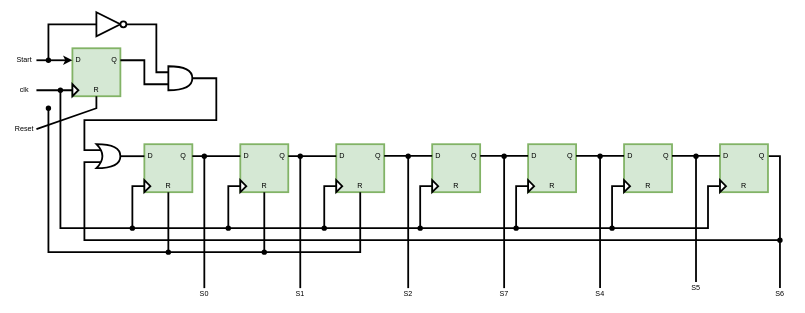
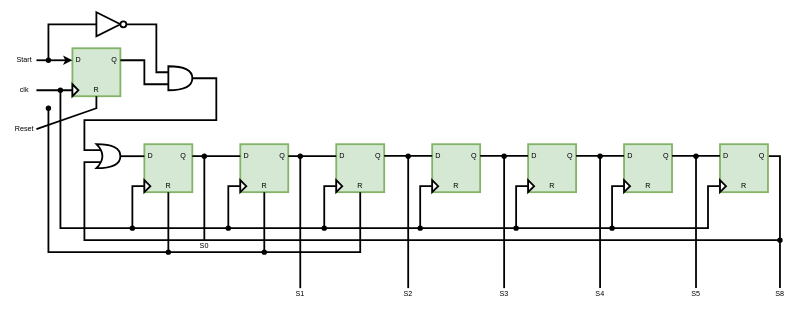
  <mxCell id="0" />
  <mxCell id="1" parent="0" />
  <mxCell id="2" value="" style="rounded=0;whiteSpace=wrap;html=1;fillColor=#d5e8d4;strokeColor=#82b366;strokeWidth=3;" parent="1" vertex="1"><mxGeometry x="240" y="240" width="80" height="80" as="geometry" /></mxCell>
  <mxCell id="3" value="" style="rounded=0;whiteSpace=wrap;html=1;fillColor=#d5e8d4;strokeColor=#82b366;strokeWidth=3;" parent="1" vertex="1"><mxGeometry x="400" y="240" width="80" height="80" as="geometry" /></mxCell>
  <mxCell id="4" value="D" style="text;html=1;strokeColor=none;fillColor=none;align=center;verticalAlign=middle;whiteSpace=wrap;rounded=0;strokeWidth=3;" parent="1" vertex="1"><mxGeometry x="230" y="250" width="40" height="20" as="geometry" /></mxCell>
  <mxCell id="5" value="D" style="text;html=1;strokeColor=none;fillColor=none;align=center;verticalAlign=middle;whiteSpace=wrap;rounded=0;strokeWidth=3;" parent="1" vertex="1"><mxGeometry x="390" y="250" width="40" height="20" as="geometry" /></mxCell>
  <mxCell id="6" value="" style="triangle;whiteSpace=wrap;html=1;strokeWidth=3;" parent="1" vertex="1"><mxGeometry x="240" y="300" width="10" height="20" as="geometry" /></mxCell>
  <mxCell id="7" value="" style="triangle;whiteSpace=wrap;html=1;strokeWidth=3;" parent="1" vertex="1"><mxGeometry x="400" y="300" width="10" height="20" as="geometry" /></mxCell>
  <mxCell id="8" value="Q" style="text;html=1;strokeColor=none;fillColor=none;align=center;verticalAlign=middle;whiteSpace=wrap;rounded=0;strokeWidth=3;" parent="1" vertex="1"><mxGeometry x="285" y="250" width="40" height="20" as="geometry" /></mxCell>
  <mxCell id="9" value="Q" style="text;html=1;strokeColor=none;fillColor=none;align=center;verticalAlign=middle;whiteSpace=wrap;rounded=0;strokeWidth=3;" parent="1" vertex="1"><mxGeometry x="450" y="250" width="40" height="20" as="geometry" /></mxCell>
  <mxCell id="10" value="Start" style="text;html=1;strokeColor=none;fillColor=none;align=center;verticalAlign=middle;whiteSpace=wrap;rounded=0;strokeWidth=3;" parent="1" vertex="1"><mxGeometry x="20" y="90" width="40" height="20" as="geometry" /></mxCell>
  <mxCell id="11" value="R" style="text;html=1;strokeColor=none;fillColor=none;align=center;verticalAlign=middle;whiteSpace=wrap;rounded=0;strokeWidth=3;" parent="1" vertex="1"><mxGeometry x="260" y="300" width="40" height="20" as="geometry" /></mxCell>
  <mxCell id="12" value="R" style="text;html=1;strokeColor=none;fillColor=none;align=center;verticalAlign=middle;whiteSpace=wrap;rounded=0;strokeWidth=3;" parent="1" vertex="1"><mxGeometry x="420" y="300" width="40" height="20" as="geometry" /></mxCell>
  <mxCell id="13" value="Reset" style="text;html=1;strokeColor=none;fillColor=none;align=center;verticalAlign=middle;whiteSpace=wrap;rounded=0;strokeWidth=3;" parent="1" vertex="1"><mxGeometry x="20" y="205" width="40" height="20" as="geometry" /></mxCell>
  <mxCell id="14" value="" style="endArrow=none;html=1;entryX=0.5;entryY=1;entryDx=0;entryDy=0;rounded=0;startArrow=oval;startFill=1;strokeWidth=3;" parent="1" target="11" edge="1"><mxGeometry width="50" height="50" relative="1" as="geometry"><mxPoint x="80" y="180" as="sourcePoint" /><mxPoint x="330" y="370" as="targetPoint" /><Array as="points"><mxPoint x="80" y="420" /><mxPoint x="280" y="420" /></Array></mxGeometry></mxCell>
  <mxCell id="15" value="" style="endArrow=none;html=1;entryX=0.5;entryY=1;entryDx=0;entryDy=0;rounded=0;startArrow=oval;startFill=1;strokeWidth=3;" parent="1" target="12" edge="1"><mxGeometry width="50" height="50" relative="1" as="geometry"><mxPoint x="280" y="420" as="sourcePoint" /><mxPoint x="330" y="370" as="targetPoint" /><Array as="points"><mxPoint x="440" y="420" /></Array></mxGeometry></mxCell>
  <mxCell id="16" value="clk" style="text;html=1;strokeColor=none;fillColor=none;align=center;verticalAlign=middle;whiteSpace=wrap;rounded=0;strokeWidth=3;" parent="1" vertex="1"><mxGeometry x="20" y="140" width="40" height="20" as="geometry" /></mxCell>
  <mxCell id="17" value="" style="endArrow=none;html=1;entryX=0;entryY=0.5;entryDx=0;entryDy=0;rounded=0;startArrow=oval;startFill=1;strokeWidth=3;" parent="1" target="6" edge="1"><mxGeometry width="50" height="50" relative="1" as="geometry"><mxPoint x="100" y="150" as="sourcePoint" /><mxPoint x="330" y="370" as="targetPoint" /><Array as="points"><mxPoint x="100" y="380" /><mxPoint x="220" y="380" /><mxPoint x="220" y="310" /></Array></mxGeometry></mxCell>
  <mxCell id="18" value="" style="endArrow=none;html=1;entryX=0;entryY=0.5;entryDx=0;entryDy=0;rounded=0;startArrow=oval;startFill=1;strokeWidth=3;" parent="1" target="7" edge="1"><mxGeometry width="50" height="50" relative="1" as="geometry"><mxPoint x="220" y="380" as="sourcePoint" /><mxPoint x="330" y="370" as="targetPoint" /><Array as="points"><mxPoint x="380" y="380" /><mxPoint x="380" y="310" /></Array></mxGeometry></mxCell>
  <mxCell id="19" value="" style="endArrow=none;html=1;strokeColor=#000000;exitX=1;exitY=0.5;exitDx=0;exitDy=0;exitPerimeter=0;strokeWidth=3;" parent="1" edge="1"><mxGeometry width="50" height="50" relative="1" as="geometry"><mxPoint x="200" y="260" as="sourcePoint" /><mxPoint x="240" y="260" as="targetPoint" /></mxGeometry></mxCell>
  <mxCell id="20" value="" style="triangle;whiteSpace=wrap;html=1;strokeWidth=3;" parent="1" vertex="1"><mxGeometry x="160" y="20" width="40" height="40" as="geometry" /></mxCell>
  <mxCell id="21" value="" style="ellipse;whiteSpace=wrap;html=1;aspect=fixed;strokeWidth=3;" parent="1" vertex="1"><mxGeometry x="200" y="35" width="10" height="10" as="geometry" /></mxCell>
  <mxCell id="22" value="" style="shape=or;whiteSpace=wrap;html=1;strokeWidth=3;" parent="1" vertex="1"><mxGeometry x="280" y="110" width="40" height="40" as="geometry" /></mxCell>
  <mxCell id="23" value="" style="endArrow=oval;html=1;strokeColor=#000000;startArrow=none;startFill=0;endFill=1;exitX=0.5;exitY=0;exitDx=0;exitDy=0;strokeWidth=3;" parent="1" source="25" edge="1"><mxGeometry width="50" height="50" relative="1" as="geometry"><mxPoint x="360" y="480" as="sourcePoint" /><mxPoint x="340" y="260" as="targetPoint" /></mxGeometry></mxCell>
  <mxCell id="24" value="" style="endArrow=none;html=1;strokeColor=#000000;startArrow=oval;startFill=1;entryX=0.5;entryY=0;entryDx=0;entryDy=0;strokeWidth=3;" parent="1" target="26" edge="1"><mxGeometry width="50" height="50" relative="1" as="geometry"><mxPoint x="500" y="260" as="sourcePoint" /><mxPoint x="500" y="440" as="targetPoint" /></mxGeometry></mxCell>
- <mxCell id="25" value="S0" style="text;html=1;strokeColor=none;fillColor=none;align=center;verticalAlign=middle;whiteSpace=wrap;rounded=0;strokeWidth=3;" parent="1" vertex="1"><mxGeometry x="320" y="480" width="40" height="20" as="geometry" /></mxCell>
+ <mxCell id="25" value="S0" style="text;html=1;strokeColor=none;fillColor=none;align=center;verticalAlign=middle;whiteSpace=wrap;rounded=0;strokeWidth=3;" parent="1" vertex="1"><mxGeometry x="320" y="400" width="40" height="20" as="geometry" /></mxCell>
  <mxCell id="26" value="S1" style="text;html=1;strokeColor=none;fillColor=none;align=center;verticalAlign=middle;whiteSpace=wrap;rounded=0;strokeWidth=3;" parent="1" vertex="1"><mxGeometry x="480" y="480" width="40" height="20" as="geometry" /></mxCell>
  <mxCell id="27" value="" style="rounded=0;whiteSpace=wrap;html=1;fillColor=#d5e8d4;strokeColor=#82b366;strokeWidth=3;" parent="1" vertex="1"><mxGeometry x="560" y="240" width="80" height="80" as="geometry" /></mxCell>
  <mxCell id="28" value="" style="triangle;whiteSpace=wrap;html=1;strokeWidth=3;" parent="1" vertex="1"><mxGeometry x="560" y="300" width="10" height="20" as="geometry" /></mxCell>
  <mxCell id="29" value="Q" style="text;html=1;strokeColor=none;fillColor=none;align=center;verticalAlign=middle;whiteSpace=wrap;rounded=0;strokeWidth=3;" parent="1" vertex="1"><mxGeometry x="610" y="250" width="40" height="20" as="geometry" /></mxCell>
  <mxCell id="30" value="R" style="text;html=1;strokeColor=none;fillColor=none;align=center;verticalAlign=middle;whiteSpace=wrap;rounded=0;strokeWidth=3;" parent="1" vertex="1"><mxGeometry x="580" y="300" width="40" height="20" as="geometry" /></mxCell>
  <mxCell id="31" value="" style="endArrow=none;html=1;exitX=1;exitY=0.25;exitDx=0;exitDy=0;strokeWidth=3;" parent="1" source="3" edge="1"><mxGeometry width="50" height="50" relative="1" as="geometry"><mxPoint x="530" y="250" as="sourcePoint" /><mxPoint x="560" y="260" as="targetPoint" /></mxGeometry></mxCell>
  <mxCell id="32" value="D" style="text;html=1;strokeColor=none;fillColor=none;align=center;verticalAlign=middle;whiteSpace=wrap;rounded=0;strokeWidth=3;" parent="1" vertex="1"><mxGeometry x="550" y="250" width="40" height="20" as="geometry" /></mxCell>
  <mxCell id="33" value="" style="endArrow=none;html=1;rounded=0;startArrow=oval;startFill=1;entryX=0;entryY=0.5;entryDx=0;entryDy=0;strokeWidth=3;" parent="1" target="52" edge="1"><mxGeometry width="50" height="50" relative="1" as="geometry"><mxPoint x="380" y="380" as="sourcePoint" /><mxPoint x="560" y="310" as="targetPoint" /><Array as="points"><mxPoint x="1180" y="380" /><mxPoint x="1180" y="310" /></Array></mxGeometry></mxCell>
  <mxCell id="34" value="" style="endArrow=none;html=1;entryX=0.5;entryY=1;entryDx=0;entryDy=0;rounded=0;startArrow=oval;startFill=1;strokeWidth=3;" parent="1" target="30" edge="1"><mxGeometry width="50" height="50" relative="1" as="geometry"><mxPoint x="440" y="420" as="sourcePoint" /><mxPoint x="250" y="370" as="targetPoint" /><Array as="points"><mxPoint x="600" y="420" /></Array></mxGeometry></mxCell>
  <mxCell id="35" value="" style="endArrow=none;html=1;entryX=0.175;entryY=0.75;entryDx=0;entryDy=0;entryPerimeter=0;rounded=0;exitX=1;exitY=0.25;exitDx=0;exitDy=0;strokeWidth=3;" parent="1" source="51" edge="1"><mxGeometry width="50" height="50" relative="1" as="geometry"><mxPoint x="1390" y="260" as="sourcePoint" /><mxPoint x="167" y="270" as="targetPoint" /><Array as="points"><mxPoint x="1300" y="260" /><mxPoint x="1300" y="400" /><mxPoint x="140" y="400" /><mxPoint x="140" y="270" /></Array></mxGeometry></mxCell>
  <mxCell id="36" value="" style="rounded=0;whiteSpace=wrap;html=1;fillColor=#d5e8d4;strokeColor=#82b366;strokeWidth=3;" parent="1" vertex="1"><mxGeometry x="720" y="240" width="80" height="80" as="geometry" /></mxCell>
  <mxCell id="37" value="" style="triangle;whiteSpace=wrap;html=1;strokeWidth=3;" parent="1" vertex="1"><mxGeometry x="720" y="300" width="10" height="20" as="geometry" /></mxCell>
  <mxCell id="38" value="Q" style="text;html=1;strokeColor=none;fillColor=none;align=center;verticalAlign=middle;whiteSpace=wrap;rounded=0;strokeWidth=3;" parent="1" vertex="1"><mxGeometry x="770" y="250" width="40" height="20" as="geometry" /></mxCell>
  <mxCell id="39" value="R" style="text;html=1;strokeColor=none;fillColor=none;align=center;verticalAlign=middle;whiteSpace=wrap;rounded=0;strokeWidth=3;" parent="1" vertex="1"><mxGeometry x="740" y="300" width="40" height="20" as="geometry" /></mxCell>
  <mxCell id="40" value="D" style="text;html=1;strokeColor=none;fillColor=none;align=center;verticalAlign=middle;whiteSpace=wrap;rounded=0;strokeWidth=3;" parent="1" vertex="1"><mxGeometry x="710" y="250" width="40" height="20" as="geometry" /></mxCell>
  <mxCell id="41" value="" style="rounded=0;whiteSpace=wrap;html=1;fillColor=#d5e8d4;strokeColor=#82b366;strokeWidth=3;" parent="1" vertex="1"><mxGeometry x="880" y="240" width="80" height="80" as="geometry" /></mxCell>
  <mxCell id="42" value="" style="triangle;whiteSpace=wrap;html=1;strokeWidth=3;" parent="1" vertex="1"><mxGeometry x="880" y="300" width="10" height="20" as="geometry" /></mxCell>
  <mxCell id="43" value="Q" style="text;html=1;strokeColor=none;fillColor=none;align=center;verticalAlign=middle;whiteSpace=wrap;rounded=0;strokeWidth=3;" parent="1" vertex="1"><mxGeometry x="930" y="250" width="40" height="20" as="geometry" /></mxCell>
  <mxCell id="44" value="R" style="text;html=1;strokeColor=none;fillColor=none;align=center;verticalAlign=middle;whiteSpace=wrap;rounded=0;strokeWidth=3;" parent="1" vertex="1"><mxGeometry x="900" y="300" width="40" height="20" as="geometry" /></mxCell>
  <mxCell id="45" value="D" style="text;html=1;strokeColor=none;fillColor=none;align=center;verticalAlign=middle;whiteSpace=wrap;rounded=0;strokeWidth=3;" parent="1" vertex="1"><mxGeometry x="870" y="250" width="40" height="20" as="geometry" /></mxCell>
  <mxCell id="46" value="" style="rounded=0;whiteSpace=wrap;html=1;fillColor=#d5e8d4;strokeColor=#82b366;strokeWidth=3;" parent="1" vertex="1"><mxGeometry x="1040" y="240" width="80" height="80" as="geometry" /></mxCell>
  <mxCell id="47" value="" style="triangle;whiteSpace=wrap;html=1;strokeWidth=3;" parent="1" vertex="1"><mxGeometry x="1040" y="300" width="10" height="20" as="geometry" /></mxCell>
  <mxCell id="48" value="Q" style="text;html=1;strokeColor=none;fillColor=none;align=center;verticalAlign=middle;whiteSpace=wrap;rounded=0;strokeWidth=3;" parent="1" vertex="1"><mxGeometry x="1090" y="250" width="40" height="20" as="geometry" /></mxCell>
  <mxCell id="49" value="R" style="text;html=1;strokeColor=none;fillColor=none;align=center;verticalAlign=middle;whiteSpace=wrap;rounded=0;strokeWidth=3;" parent="1" vertex="1"><mxGeometry x="1060" y="300" width="40" height="20" as="geometry" /></mxCell>
  <mxCell id="50" value="D" style="text;html=1;strokeColor=none;fillColor=none;align=center;verticalAlign=middle;whiteSpace=wrap;rounded=0;strokeWidth=3;" parent="1" vertex="1"><mxGeometry x="1030" y="250" width="40" height="20" as="geometry" /></mxCell>
  <mxCell id="51" value="" style="rounded=0;whiteSpace=wrap;html=1;fillColor=#d5e8d4;strokeColor=#82b366;strokeWidth=3;" parent="1" vertex="1"><mxGeometry x="1200" y="240" width="80" height="80" as="geometry" /></mxCell>
  <mxCell id="52" value="" style="triangle;whiteSpace=wrap;html=1;strokeWidth=3;" parent="1" vertex="1"><mxGeometry x="1200" y="300" width="10" height="20" as="geometry" /></mxCell>
  <mxCell id="53" value="Q" style="text;html=1;strokeColor=none;fillColor=none;align=center;verticalAlign=middle;whiteSpace=wrap;rounded=0;strokeWidth=3;" parent="1" vertex="1"><mxGeometry x="1250" y="250" width="40" height="20" as="geometry" /></mxCell>
  <mxCell id="54" value="R" style="text;html=1;strokeColor=none;fillColor=none;align=center;verticalAlign=middle;whiteSpace=wrap;rounded=0;strokeWidth=3;" parent="1" vertex="1"><mxGeometry x="1220" y="300" width="40" height="20" as="geometry" /></mxCell>
  <mxCell id="55" value="D" style="text;html=1;strokeColor=none;fillColor=none;align=center;verticalAlign=middle;whiteSpace=wrap;rounded=0;strokeWidth=3;" parent="1" vertex="1"><mxGeometry x="1190" y="250" width="40" height="20" as="geometry" /></mxCell>
  <mxCell id="56" value="" style="endArrow=none;html=1;entryX=0;entryY=0.5;entryDx=0;entryDy=0;rounded=0;startArrow=oval;startFill=1;strokeWidth=3;" parent="1" target="37" edge="1"><mxGeometry width="50" height="50" relative="1" as="geometry"><mxPoint x="700" y="380" as="sourcePoint" /><mxPoint x="830" y="370" as="targetPoint" /><Array as="points"><mxPoint x="700" y="310" /></Array></mxGeometry></mxCell>
  <mxCell id="57" value="" style="endArrow=none;html=1;entryX=0;entryY=0.5;entryDx=0;entryDy=0;rounded=0;startArrow=oval;startFill=1;strokeWidth=3;" parent="1" edge="1"><mxGeometry width="50" height="50" relative="1" as="geometry"><mxPoint x="860" y="380" as="sourcePoint" /><mxPoint x="880" y="310" as="targetPoint" /><Array as="points"><mxPoint x="860" y="310" /></Array></mxGeometry></mxCell>
  <mxCell id="58" value="" style="endArrow=none;html=1;entryX=0;entryY=0.5;entryDx=0;entryDy=0;rounded=0;startArrow=oval;startFill=1;strokeWidth=3;" parent="1" edge="1"><mxGeometry width="50" height="50" relative="1" as="geometry"><mxPoint x="1020" y="380" as="sourcePoint" /><mxPoint x="1040" y="310" as="targetPoint" /><Array as="points"><mxPoint x="1020" y="310" /></Array></mxGeometry></mxCell>
  <mxCell id="59" value="" style="endArrow=none;html=1;exitX=1;exitY=0.25;exitDx=0;exitDy=0;strokeWidth=3;" parent="1" edge="1"><mxGeometry width="50" height="50" relative="1" as="geometry"><mxPoint x="640" y="259.5" as="sourcePoint" /><mxPoint x="720" y="259.5" as="targetPoint" /></mxGeometry></mxCell>
  <mxCell id="60" value="" style="endArrow=none;html=1;exitX=1;exitY=0.25;exitDx=0;exitDy=0;strokeWidth=3;" parent="1" edge="1"><mxGeometry width="50" height="50" relative="1" as="geometry"><mxPoint x="800" y="259.5" as="sourcePoint" /><mxPoint x="880" y="259.5" as="targetPoint" /></mxGeometry></mxCell>
  <mxCell id="61" value="" style="endArrow=none;html=1;exitX=1;exitY=0.25;exitDx=0;exitDy=0;strokeWidth=3;" parent="1" edge="1"><mxGeometry width="50" height="50" relative="1" as="geometry"><mxPoint x="960" y="259.5" as="sourcePoint" /><mxPoint x="1040" y="259.5" as="targetPoint" /></mxGeometry></mxCell>
  <mxCell id="62" value="" style="endArrow=none;html=1;exitX=1;exitY=0.25;exitDx=0;exitDy=0;strokeWidth=3;" parent="1" edge="1"><mxGeometry width="50" height="50" relative="1" as="geometry"><mxPoint x="1120" y="259.5" as="sourcePoint" /><mxPoint x="1200" y="259.5" as="targetPoint" /></mxGeometry></mxCell>
  <mxCell id="63" value="" style="endArrow=none;html=1;strokeColor=#000000;startArrow=oval;startFill=1;entryX=0.5;entryY=0;entryDx=0;entryDy=0;strokeWidth=3;" parent="1" target="64" edge="1"><mxGeometry width="50" height="50" relative="1" as="geometry"><mxPoint x="680" y="260" as="sourcePoint" /><mxPoint x="680" y="440" as="targetPoint" /></mxGeometry></mxCell>
  <mxCell id="64" value="S2" style="text;html=1;strokeColor=none;fillColor=none;align=center;verticalAlign=middle;whiteSpace=wrap;rounded=0;strokeWidth=3;" parent="1" vertex="1"><mxGeometry x="660" y="480" width="40" height="20" as="geometry" /></mxCell>
  <mxCell id="65" value="" style="endArrow=none;html=1;strokeColor=#000000;startArrow=oval;startFill=1;entryX=0.5;entryY=0;entryDx=0;entryDy=0;strokeWidth=3;" parent="1" target="66" edge="1"><mxGeometry width="50" height="50" relative="1" as="geometry"><mxPoint x="840" y="260" as="sourcePoint" /><mxPoint x="840" y="440" as="targetPoint" /></mxGeometry></mxCell>
- <mxCell id="66" value="S7" style="text;html=1;strokeColor=none;fillColor=none;align=center;verticalAlign=middle;whiteSpace=wrap;rounded=0;strokeWidth=3;" parent="1" vertex="1"><mxGeometry x="820" y="480" width="40" height="20" as="geometry" /></mxCell>
+ <mxCell id="66" value="S3" style="text;html=1;strokeColor=none;fillColor=none;align=center;verticalAlign=middle;whiteSpace=wrap;rounded=0;strokeWidth=3;" parent="1" vertex="1"><mxGeometry x="820" y="480" width="40" height="20" as="geometry" /></mxCell>
  <mxCell id="67" value="" style="endArrow=none;html=1;strokeColor=#000000;startArrow=oval;startFill=1;entryX=0.5;entryY=0;entryDx=0;entryDy=0;strokeWidth=3;" parent="1" target="68" edge="1"><mxGeometry width="50" height="50" relative="1" as="geometry"><mxPoint x="1000" y="260" as="sourcePoint" /><mxPoint x="1000" y="440" as="targetPoint" /></mxGeometry></mxCell>
  <mxCell id="68" value="S4" style="text;html=1;strokeColor=none;fillColor=none;align=center;verticalAlign=middle;whiteSpace=wrap;rounded=0;strokeWidth=3;" parent="1" vertex="1"><mxGeometry x="980" y="480" width="40" height="20" as="geometry" /></mxCell>
  <mxCell id="69" value="" style="endArrow=none;html=1;strokeColor=#000000;startArrow=oval;startFill=1;entryX=0.5;entryY=0;entryDx=0;entryDy=0;strokeWidth=3;" parent="1" target="70" edge="1"><mxGeometry width="50" height="50" relative="1" as="geometry"><mxPoint x="1160" y="260" as="sourcePoint" /><mxPoint x="1160" y="440" as="targetPoint" /></mxGeometry></mxCell>
- <mxCell id="70" value="S5" style="text;html=1;strokeColor=none;fillColor=none;align=center;verticalAlign=middle;whiteSpace=wrap;rounded=0;strokeWidth=3;" parent="1" vertex="1"><mxGeometry x="1140" y="470" width="40" height="20" as="geometry" /></mxCell>
+ <mxCell id="70" value="S5" style="text;html=1;strokeColor=none;fillColor=none;align=center;verticalAlign=middle;whiteSpace=wrap;rounded=0;strokeWidth=3;" parent="1" vertex="1"><mxGeometry x="1140" y="480" width="40" height="20" as="geometry" /></mxCell>
  <mxCell id="71" value="" style="endArrow=none;html=1;strokeColor=#000000;startArrow=oval;startFill=1;entryX=0.5;entryY=0;entryDx=0;entryDy=0;strokeWidth=3;" parent="1" target="72" edge="1"><mxGeometry width="50" height="50" relative="1" as="geometry"><mxPoint x="1300" y="400" as="sourcePoint" /><mxPoint x="1300" y="580" as="targetPoint" /></mxGeometry></mxCell>
- <mxCell id="72" value="S6" style="text;html=1;strokeColor=none;fillColor=none;align=center;verticalAlign=middle;whiteSpace=wrap;rounded=0;strokeWidth=3;" parent="1" vertex="1"><mxGeometry x="1280" y="480" width="40" height="20" as="geometry" /></mxCell>
+ <mxCell id="72" value="S8" style="text;html=1;strokeColor=none;fillColor=none;align=center;verticalAlign=middle;whiteSpace=wrap;rounded=0;strokeWidth=3;" parent="1" vertex="1"><mxGeometry x="1280" y="480" width="40" height="20" as="geometry" /></mxCell>
  <mxCell id="73" value="" style="rounded=0;whiteSpace=wrap;html=1;fillColor=#d5e8d4;strokeColor=#82b366;strokeWidth=3;" parent="1" vertex="1"><mxGeometry x="120" y="80" width="80" height="80" as="geometry" /></mxCell>
  <mxCell id="74" value="D" style="text;html=1;strokeColor=none;fillColor=none;align=center;verticalAlign=middle;whiteSpace=wrap;rounded=0;strokeWidth=3;" parent="1" vertex="1"><mxGeometry x="110" y="90" width="40" height="20" as="geometry" /></mxCell>
  <mxCell id="75" value="" style="triangle;whiteSpace=wrap;html=1;strokeWidth=3;" parent="1" vertex="1"><mxGeometry x="120" y="140" width="10" height="20" as="geometry" /></mxCell>
  <mxCell id="76" value="Q" style="text;html=1;strokeColor=none;fillColor=none;align=center;verticalAlign=middle;whiteSpace=wrap;rounded=0;strokeWidth=3;" parent="1" vertex="1"><mxGeometry x="170" y="90" width="40" height="20" as="geometry" /></mxCell>
  <mxCell id="77" value="R" style="text;html=1;strokeColor=none;fillColor=none;align=center;verticalAlign=middle;whiteSpace=wrap;rounded=0;strokeWidth=3;" parent="1" vertex="1"><mxGeometry x="140" y="140" width="40" height="20" as="geometry" /></mxCell>
  <mxCell id="78" value="" style="endArrow=classic;html=1;exitX=1;exitY=0.5;exitDx=0;exitDy=0;entryX=0;entryY=0.25;entryDx=0;entryDy=0;strokeWidth=3;" parent="1" source="10" target="73" edge="1"><mxGeometry width="50" height="50" relative="1" as="geometry"><mxPoint x="460" y="340" as="sourcePoint" /><mxPoint x="510" y="290" as="targetPoint" /></mxGeometry></mxCell>
  <mxCell id="79" value="" style="endArrow=none;html=1;exitX=1;exitY=0.25;exitDx=0;exitDy=0;rounded=0;strokeWidth=3;" parent="1" source="73" edge="1"><mxGeometry width="50" height="50" relative="1" as="geometry"><mxPoint x="240" y="110" as="sourcePoint" /><mxPoint x="280" y="140" as="targetPoint" /><Array as="points"><mxPoint x="240" y="100" /><mxPoint x="240" y="140" /></Array></mxGeometry></mxCell>
  <mxCell id="80" value="" style="endArrow=none;html=1;exitX=1;exitY=0.5;exitDx=0;exitDy=0;entryX=0;entryY=0.25;entryDx=0;entryDy=0;entryPerimeter=0;rounded=0;strokeWidth=3;" parent="1" source="21" target="22" edge="1"><mxGeometry width="50" height="50" relative="1" as="geometry"><mxPoint x="460" y="340" as="sourcePoint" /><mxPoint x="510" y="290" as="targetPoint" /><Array as="points"><mxPoint x="260" y="40" /><mxPoint x="260" y="120" /></Array></mxGeometry></mxCell>
  <mxCell id="81" value="" style="endArrow=none;html=1;entryX=0;entryY=0.5;entryDx=0;entryDy=0;rounded=0;startArrow=oval;startFill=1;strokeWidth=3;" parent="1" target="20" edge="1"><mxGeometry width="50" height="50" relative="1" as="geometry"><mxPoint x="80" y="100" as="sourcePoint" /><mxPoint x="510" y="290" as="targetPoint" /><Array as="points"><mxPoint x="80" y="40" /></Array></mxGeometry></mxCell>
  <mxCell id="82" value="" style="shape=xor;whiteSpace=wrap;html=1;strokeWidth=3;" parent="1" vertex="1"><mxGeometry x="160" y="240" width="40" height="40" as="geometry" /></mxCell>
  <mxCell id="83" value="" style="endArrow=none;html=1;exitX=0.175;exitY=0.25;exitDx=0;exitDy=0;exitPerimeter=0;entryX=1;entryY=0.5;entryDx=0;entryDy=0;entryPerimeter=0;rounded=0;strokeWidth=3;" parent="1" source="82" target="22" edge="1"><mxGeometry width="50" height="50" relative="1" as="geometry"><mxPoint x="460" y="340" as="sourcePoint" /><mxPoint x="510" y="290" as="targetPoint" /><Array as="points"><mxPoint x="140" y="250" /><mxPoint x="140" y="200" /><mxPoint x="360" y="200" /><mxPoint x="360" y="130" /></Array></mxGeometry></mxCell>
  <mxCell id="84" value="" style="endArrow=none;html=1;exitX=1;exitY=0.5;exitDx=0;exitDy=0;entryX=0;entryY=0.5;entryDx=0;entryDy=0;strokeWidth=3;" parent="1" source="16" target="75" edge="1"><mxGeometry width="50" height="50" relative="1" as="geometry"><mxPoint x="460" y="340" as="sourcePoint" /><mxPoint x="510" y="290" as="targetPoint" /></mxGeometry></mxCell>
  <mxCell id="85" value="" style="endArrow=none;html=1;exitX=1;exitY=0.5;exitDx=0;exitDy=0;entryX=0.5;entryY=1;entryDx=0;entryDy=0;rounded=0;strokeWidth=3;" parent="1" source="13" target="77" edge="1"><mxGeometry width="50" height="50" relative="1" as="geometry"><mxPoint x="460" y="340" as="sourcePoint" /><mxPoint x="510" y="290" as="targetPoint" /><Array as="points"><mxPoint x="160" y="180" /></Array></mxGeometry></mxCell>
  <mxCell id="86" value="" style="endArrow=none;html=1;exitX=1;exitY=0.25;exitDx=0;exitDy=0;entryX=0;entryY=0.25;entryDx=0;entryDy=0;strokeWidth=3;" parent="1" source="2" target="3" edge="1"><mxGeometry width="50" height="50" relative="1" as="geometry"><mxPoint x="370" y="260" as="sourcePoint" /><mxPoint x="460" y="260" as="targetPoint" /></mxGeometry></mxCell>
  <mxCell id="87" value="" style="endArrow=none;html=1;entryX=0;entryY=0.5;entryDx=0;entryDy=0;rounded=0;startArrow=oval;startFill=1;strokeWidth=3;" parent="1" edge="1"><mxGeometry width="50" height="50" relative="1" as="geometry"><mxPoint x="540" y="380" as="sourcePoint" /><mxPoint x="560" y="310" as="targetPoint" /><Array as="points"><mxPoint x="540" y="310" /></Array></mxGeometry></mxCell>
